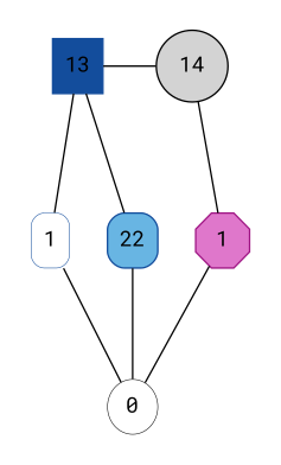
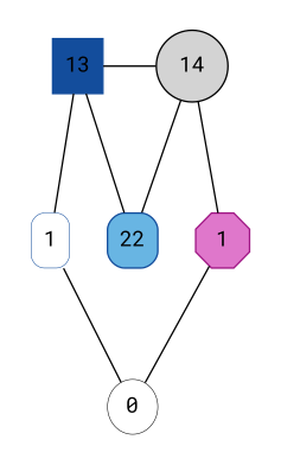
  digraph {
    fontname="Roboto Mono"
    node [fontname="Roboto Mono" color="#134d9c" shape=box style=filled]
    edge [dir=none fontname="Roboto Mono" labeldistance=1.5 minlen=2]
    n1 [label=0 penwidth=0.4 width=.25 color="" shape="" style=""]
    n2 [label=1 penwidth=0.4 style=rounded width=.25]
    n3 [color="#9f1684" fillcolor="#df77cb" label=1 shape=octagon width=.25]
    n4 [label=14 shape=circle width=.25 color=""]
    n5 [fillcolor="#68b5e3" label=22 style="rounded,filled" width=.25]
    n6 [label=13 width=.25]
    subgraph cluster_1 {
      color=transparent
      n1
    }
    subgraph cluster_2 {
      color=transparent
      n2
    }
    subgraph cluster_3 {
      color=transparent
      n3
    }
    subgraph cluster_4 {
      color=transparent
      n4
    }
    subgraph cluster_5 {
      color=transparent
      n5
    }
    subgraph cluster_6 {
      color=transparent
      n6
    }
    n2 -> n1
    n3 -> n1
    n4 -> n3
    n4 -> n6
-   n5 -> n1
+   n5 -> n4
    n6 -> n2
    n6 -> n5
  }
